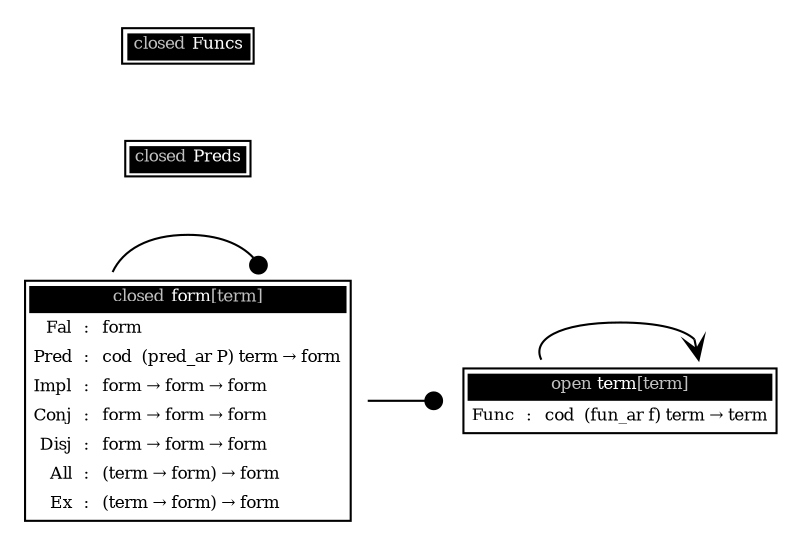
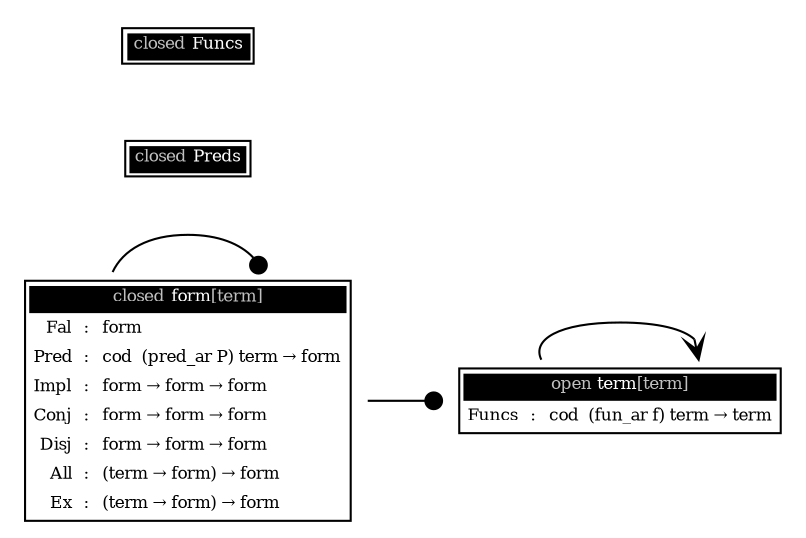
  strict digraph {
    rankdir=LR
    node [fontsize=8 shape=plaintext]
    edge [arrowhead=dot]
-   n1 [label=<<TABLE BORDER="1" CELLBORDER="0" CELLSPACING="1"><TR><TD ALIGN="CENTER" COLSPAN="3" BGCOLOR="black"><FONT COLOR="gray">open </FONT><FONT COLOR="white">term</FONT><FONT COLOR="gray">[term]</FONT></TD></TR>                                                                   <TR><TD ALIGN="RIGHT">Func</TD> <TD ALIGN="CENTER">:</TD> <TD ALIGN="LEFT">cod &#32;(fun_ar f) term → term</TD></TR></TABLE>>]
+   n1 [label=<<TABLE BORDER="1" CELLBORDER="0" CELLSPACING="1"><TR><TD ALIGN="CENTER" COLSPAN="3" BGCOLOR="black"><FONT COLOR="gray">open </FONT><FONT COLOR="white">term</FONT><FONT COLOR="gray">[term]</FONT></TD></TR>                                                                   <TR><TD ALIGN="RIGHT">Funcs</TD> <TD ALIGN="CENTER">:</TD> <TD ALIGN="LEFT">cod &#32;(fun_ar f) term → term</TD></TR></TABLE>>]
    n2 [label=<<TABLE BORDER="1" CELLBORDER="0" CELLSPACING="1"><TR><TD ALIGN="CENTER" COLSPAN="3" BGCOLOR="black"><FONT COLOR="gray">closed </FONT><FONT COLOR="white">form</FONT><FONT COLOR="gray">[term]</FONT></TD></TR>                                                                   <TR><TD ALIGN="RIGHT">Fal</TD> <TD ALIGN="CENTER">:</TD> <TD ALIGN="LEFT">form</TD></TR>                                                                   <TR><TD ALIGN="RIGHT">Pred</TD> <TD ALIGN="CENTER">:</TD> <TD ALIGN="LEFT">cod &#32;(pred_ar P) term → form</TD></TR>                                                                   <TR><TD ALIGN="RIGHT">Impl</TD> <TD ALIGN="CENTER">:</TD> <TD ALIGN="LEFT">form → form → form</TD></TR>                                                                   <TR><TD ALIGN="RIGHT">Conj</TD> <TD ALIGN="CENTER">:</TD> <TD ALIGN="LEFT">form → form → form</TD></TR>                                                                   <TR><TD ALIGN="RIGHT">Disj</TD> <TD ALIGN="CENTER">:</TD> <TD ALIGN="LEFT">form → form → form</TD></TR>                                                                   <TR><TD ALIGN="RIGHT">All</TD> <TD ALIGN="CENTER">:</TD> <TD ALIGN="LEFT">(term → form) → form</TD></TR>                                                                   <TR><TD ALIGN="RIGHT">Ex</TD> <TD ALIGN="CENTER">:</TD> <TD ALIGN="LEFT">(term → form) → form</TD></TR></TABLE>>]
    n3 [label=<<TABLE BORDER="1" CELLBORDER="0" CELLSPACING="1"><TR><TD ALIGN="CENTER" COLSPAN="3" BGCOLOR="black"><FONT COLOR="gray">closed </FONT><FONT COLOR="white">Preds</FONT></TD></TR></TABLE>>]
    n4 [label=<<TABLE BORDER="1" CELLBORDER="0" CELLSPACING="1"><TR><TD ALIGN="CENTER" COLSPAN="3" BGCOLOR="black"><FONT COLOR="gray">closed </FONT><FONT COLOR="white">Funcs</FONT></TD></TR></TABLE>>]
    n1 -> n1 [arrowhead=vee]
    n2 -> n1
    n2 -> n2
  }
